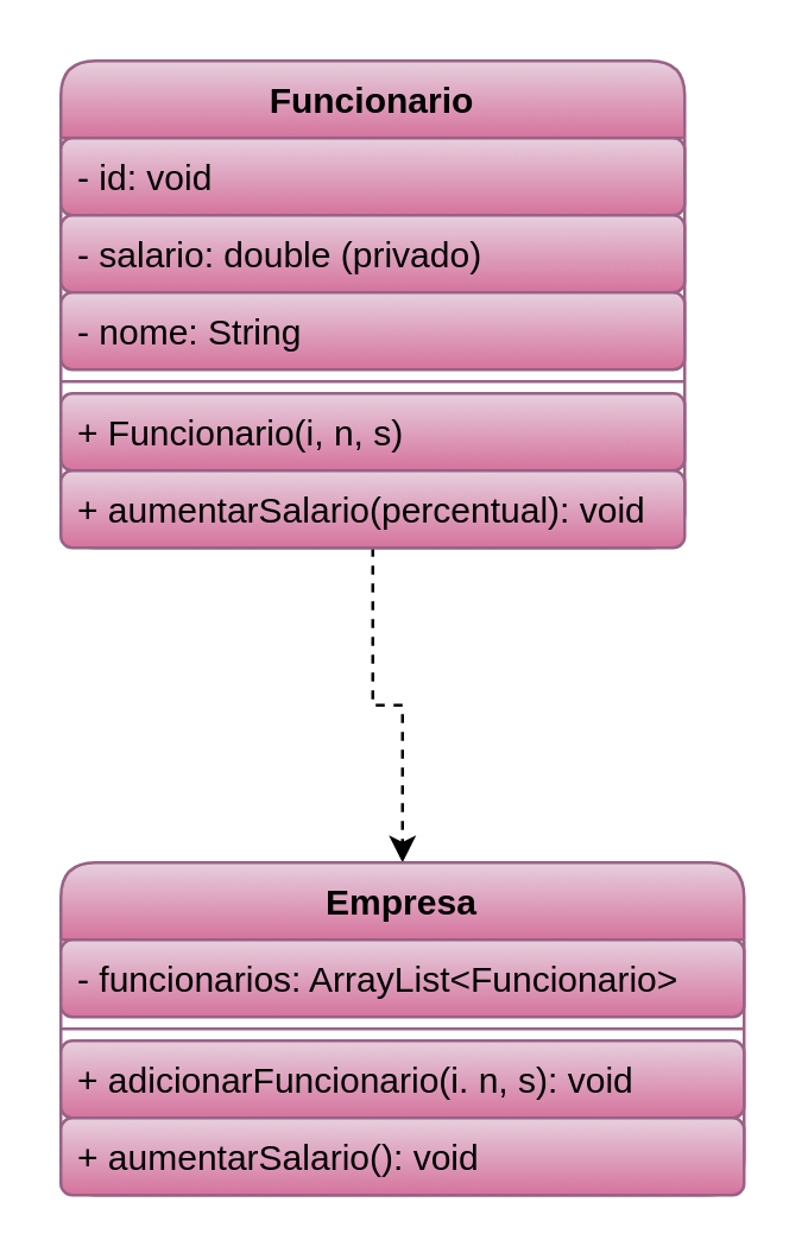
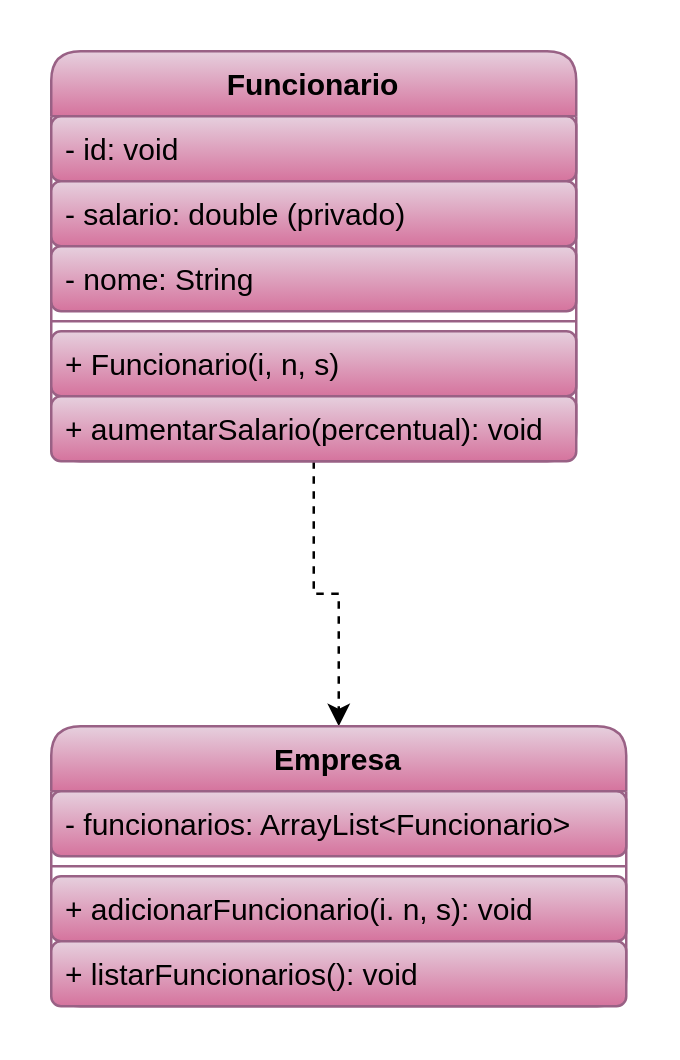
  <mxCell id="0" />
  <mxCell id="1" parent="0" />
  <mxCell id="2" style="edgeStyle=orthogonalEdgeStyle;rounded=0;orthogonalLoop=1;jettySize=auto;html=1;entryX=0.5;entryY=0;entryDx=0;entryDy=0;dashed=1;" edge="1" parent="1" source="3" target="10"><mxGeometry relative="1" as="geometry" /></mxCell>
  <mxCell id="3" value="Funcionario" style="swimlane;fontStyle=1;align=center;verticalAlign=top;childLayout=stackLayout;horizontal=1;startSize=26;horizontalStack=0;resizeParent=1;resizeParentMax=0;resizeLast=0;collapsible=1;marginBottom=0;whiteSpace=wrap;html=1;fillColor=#e6d0de;strokeColor=#996185;gradientColor=#d5739d;rounded=1;" vertex="1" parent="1"><mxGeometry x="20" y="20" width="210" height="164" as="geometry" /></mxCell>
  <mxCell id="4" value="- id: void" style="text;strokeColor=#996185;fillColor=#e6d0de;align=left;verticalAlign=top;spacingLeft=4;spacingRight=4;overflow=hidden;rotatable=0;points=[[0,0.5],[1,0.5]];portConstraint=eastwest;whiteSpace=wrap;html=1;gradientColor=#d5739d;rounded=1;" vertex="1" parent="3"><mxGeometry y="26" width="210" height="26" as="geometry" /></mxCell>
  <mxCell id="5" value="- salario: double (privado)" style="text;strokeColor=#996185;fillColor=#e6d0de;align=left;verticalAlign=top;spacingLeft=4;spacingRight=4;overflow=hidden;rotatable=0;points=[[0,0.5],[1,0.5]];portConstraint=eastwest;whiteSpace=wrap;html=1;gradientColor=#d5739d;rounded=1;" vertex="1" parent="3"><mxGeometry y="52" width="210" height="26" as="geometry" /></mxCell>
  <mxCell id="6" value="- nome: String" style="text;strokeColor=#996185;fillColor=#e6d0de;align=left;verticalAlign=top;spacingLeft=4;spacingRight=4;overflow=hidden;rotatable=0;points=[[0,0.5],[1,0.5]];portConstraint=eastwest;whiteSpace=wrap;html=1;gradientColor=#d5739d;rounded=1;" vertex="1" parent="3"><mxGeometry y="78" width="210" height="26" as="geometry" /></mxCell>
  <mxCell id="7" value="" style="line;strokeWidth=1;fillColor=#e6d0de;align=left;verticalAlign=middle;spacingTop=-1;spacingLeft=3;spacingRight=3;rotatable=0;labelPosition=right;points=[];portConstraint=eastwest;strokeColor=#996185;gradientColor=#d5739d;rounded=1;" vertex="1" parent="3"><mxGeometry y="104" width="210" height="8" as="geometry" /></mxCell>
  <mxCell id="8" value="+ Funcionario(i, n, s)" style="text;strokeColor=#996185;fillColor=#e6d0de;align=left;verticalAlign=top;spacingLeft=4;spacingRight=4;overflow=hidden;rotatable=0;points=[[0,0.5],[1,0.5]];portConstraint=eastwest;whiteSpace=wrap;html=1;gradientColor=#d5739d;rounded=1;" vertex="1" parent="3"><mxGeometry y="112" width="210" height="26" as="geometry" /></mxCell>
  <mxCell id="9" value="+ aumentarSalario(percentual): void" style="text;strokeColor=#996185;fillColor=#e6d0de;align=left;verticalAlign=top;spacingLeft=4;spacingRight=4;overflow=hidden;rotatable=0;points=[[0,0.5],[1,0.5]];portConstraint=eastwest;whiteSpace=wrap;html=1;gradientColor=#d5739d;rounded=1;" vertex="1" parent="3"><mxGeometry y="138" width="210" height="26" as="geometry" /></mxCell>
  <mxCell id="10" value="Empresa" style="swimlane;fontStyle=1;align=center;verticalAlign=top;childLayout=stackLayout;horizontal=1;startSize=26;horizontalStack=0;resizeParent=1;resizeParentMax=0;resizeLast=0;collapsible=1;marginBottom=0;whiteSpace=wrap;html=1;fillColor=#e6d0de;strokeColor=#996185;gradientColor=#d5739d;rounded=1;" vertex="1" parent="1"><mxGeometry x="20" y="290" width="230" height="112" as="geometry" /></mxCell>
  <mxCell id="11" value="- funcionarios: ArrayList&amp;lt;Funcionario&amp;gt;" style="text;strokeColor=#996185;fillColor=#e6d0de;align=left;verticalAlign=top;spacingLeft=4;spacingRight=4;overflow=hidden;rotatable=0;points=[[0,0.5],[1,0.5]];portConstraint=eastwest;whiteSpace=wrap;html=1;gradientColor=#d5739d;rounded=1;" vertex="1" parent="10"><mxGeometry y="26" width="230" height="26" as="geometry" /></mxCell>
  <mxCell id="12" value="" style="line;strokeWidth=1;fillColor=#e6d0de;align=left;verticalAlign=middle;spacingTop=-1;spacingLeft=3;spacingRight=3;rotatable=0;labelPosition=right;points=[];portConstraint=eastwest;strokeColor=#996185;gradientColor=#d5739d;rounded=1;" vertex="1" parent="10"><mxGeometry y="52" width="230" height="8" as="geometry" /></mxCell>
  <mxCell id="13" value="+ adicionarFuncionario(i. n, s): void" style="text;strokeColor=#996185;fillColor=#e6d0de;align=left;verticalAlign=top;spacingLeft=4;spacingRight=4;overflow=hidden;rotatable=0;points=[[0,0.5],[1,0.5]];portConstraint=eastwest;whiteSpace=wrap;html=1;gradientColor=#d5739d;rounded=1;" vertex="1" parent="10"><mxGeometry y="60" width="230" height="26" as="geometry" /></mxCell>
- <mxCell id="14" value="+ aumentarSalario(): void" style="text;strokeColor=#996185;fillColor=#e6d0de;align=left;verticalAlign=top;spacingLeft=4;spacingRight=4;overflow=hidden;rotatable=0;points=[[0,0.5],[1,0.5]];portConstraint=eastwest;whiteSpace=wrap;html=1;gradientColor=#d5739d;rounded=1;" vertex="1" parent="10"><mxGeometry y="86" width="230" height="26" as="geometry" /></mxCell>
+ <mxCell id="14" value="+ listarFuncionarios(): void" style="text;strokeColor=#996185;fillColor=#e6d0de;align=left;verticalAlign=top;spacingLeft=4;spacingRight=4;overflow=hidden;rotatable=0;points=[[0,0.5],[1,0.5]];portConstraint=eastwest;whiteSpace=wrap;html=1;gradientColor=#d5739d;rounded=1;" vertex="1" parent="10"><mxGeometry y="86" width="230" height="26" as="geometry" /></mxCell>
